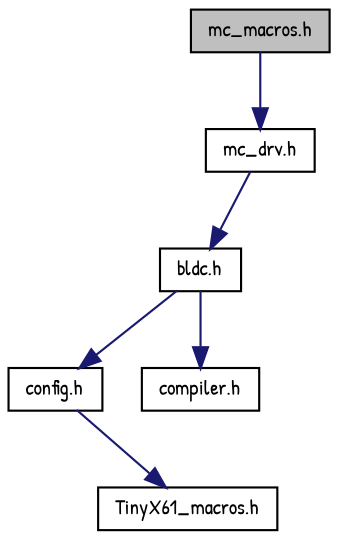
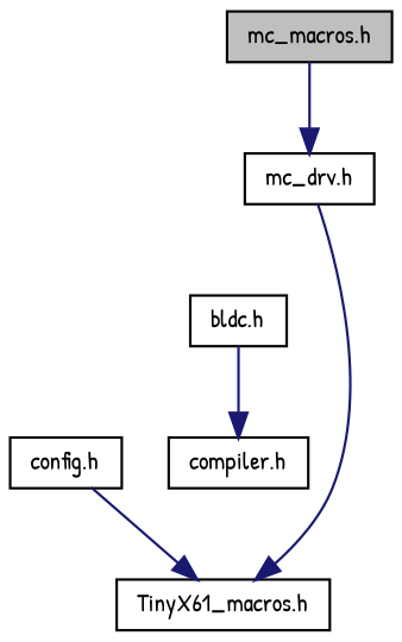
  digraph {
    fontname="Patrick Hand"
    node [color=black fillcolor=white fontname="Patrick Hand" fontsize=10 shape=record style=filled]
    edge [color=midnightblue fontname="Patrick Hand" fontsize=10 labelfontname="FreeSans.ttf" labelfontsize=10 style=solid]
    n1 [fillcolor=grey75 fontcolor=black height=0.2 label="mc_macros.h" width=0.4]
    n2 [height=0.2 label="mc_drv.h" width=0.4]
    n3 [height=0.2 label="bldc.h" width=0.4]
    n4 [height=0.2 label="config.h" width=0.4]
    n5 [height=0.2 label="compiler.h" width=0.4]
    n6 [height=0.2 label="TinyX61_macros.h" width=0.4]
    n1 -> n2
-   n2 -> n3
-   n3 -> n4
+   n2 -> n6
    n3 -> n5
    n4 -> n6
  }
